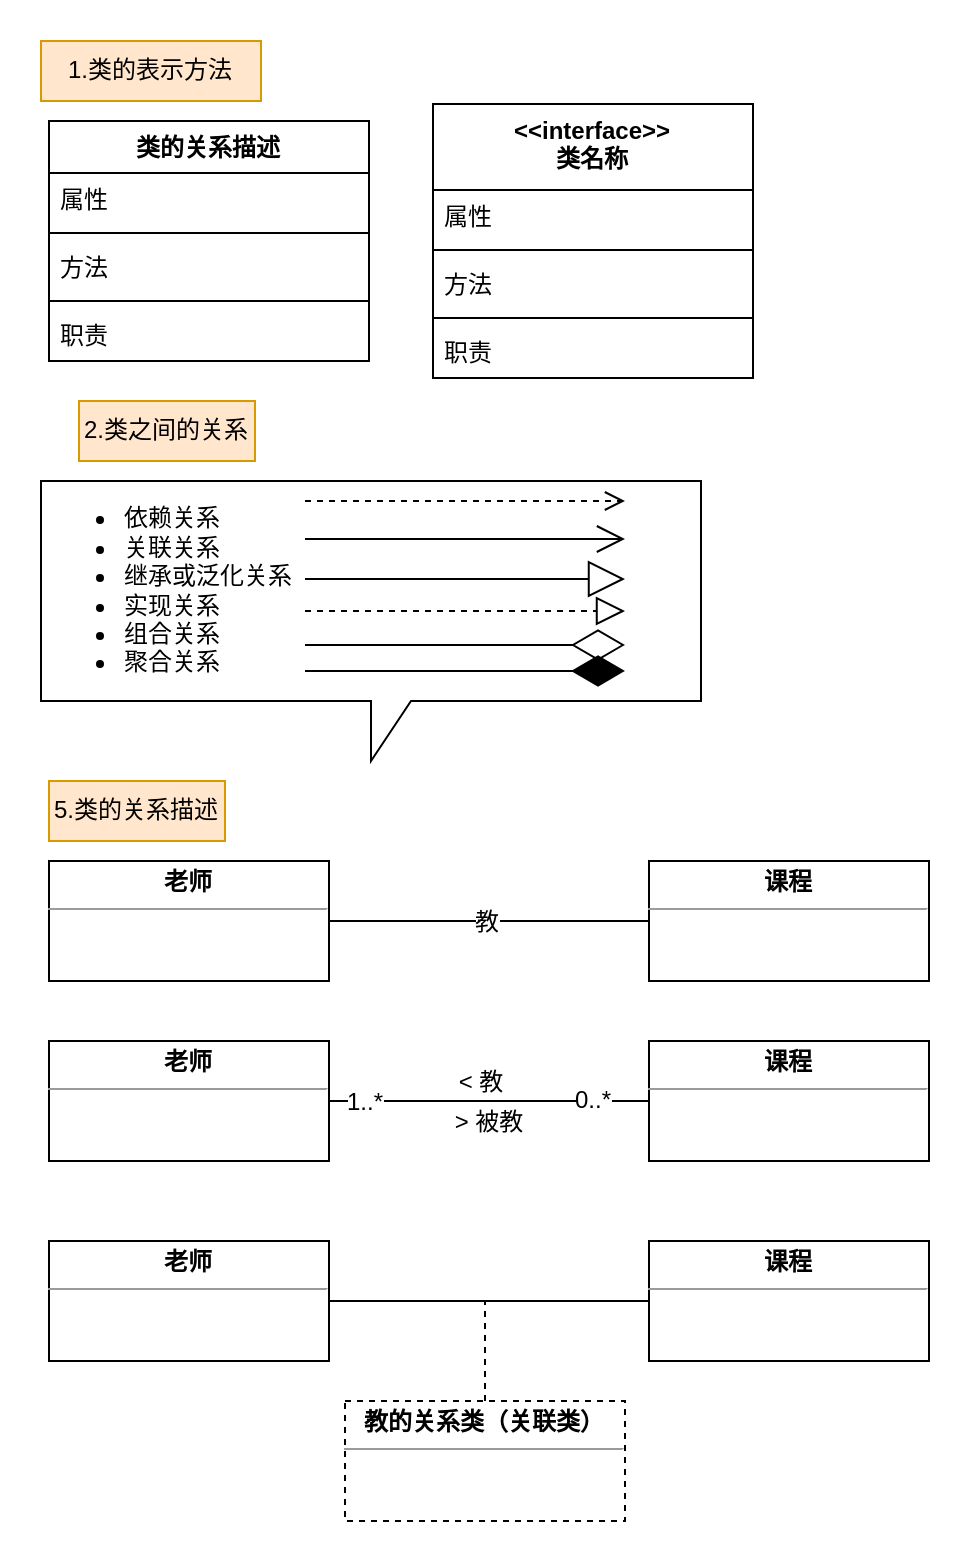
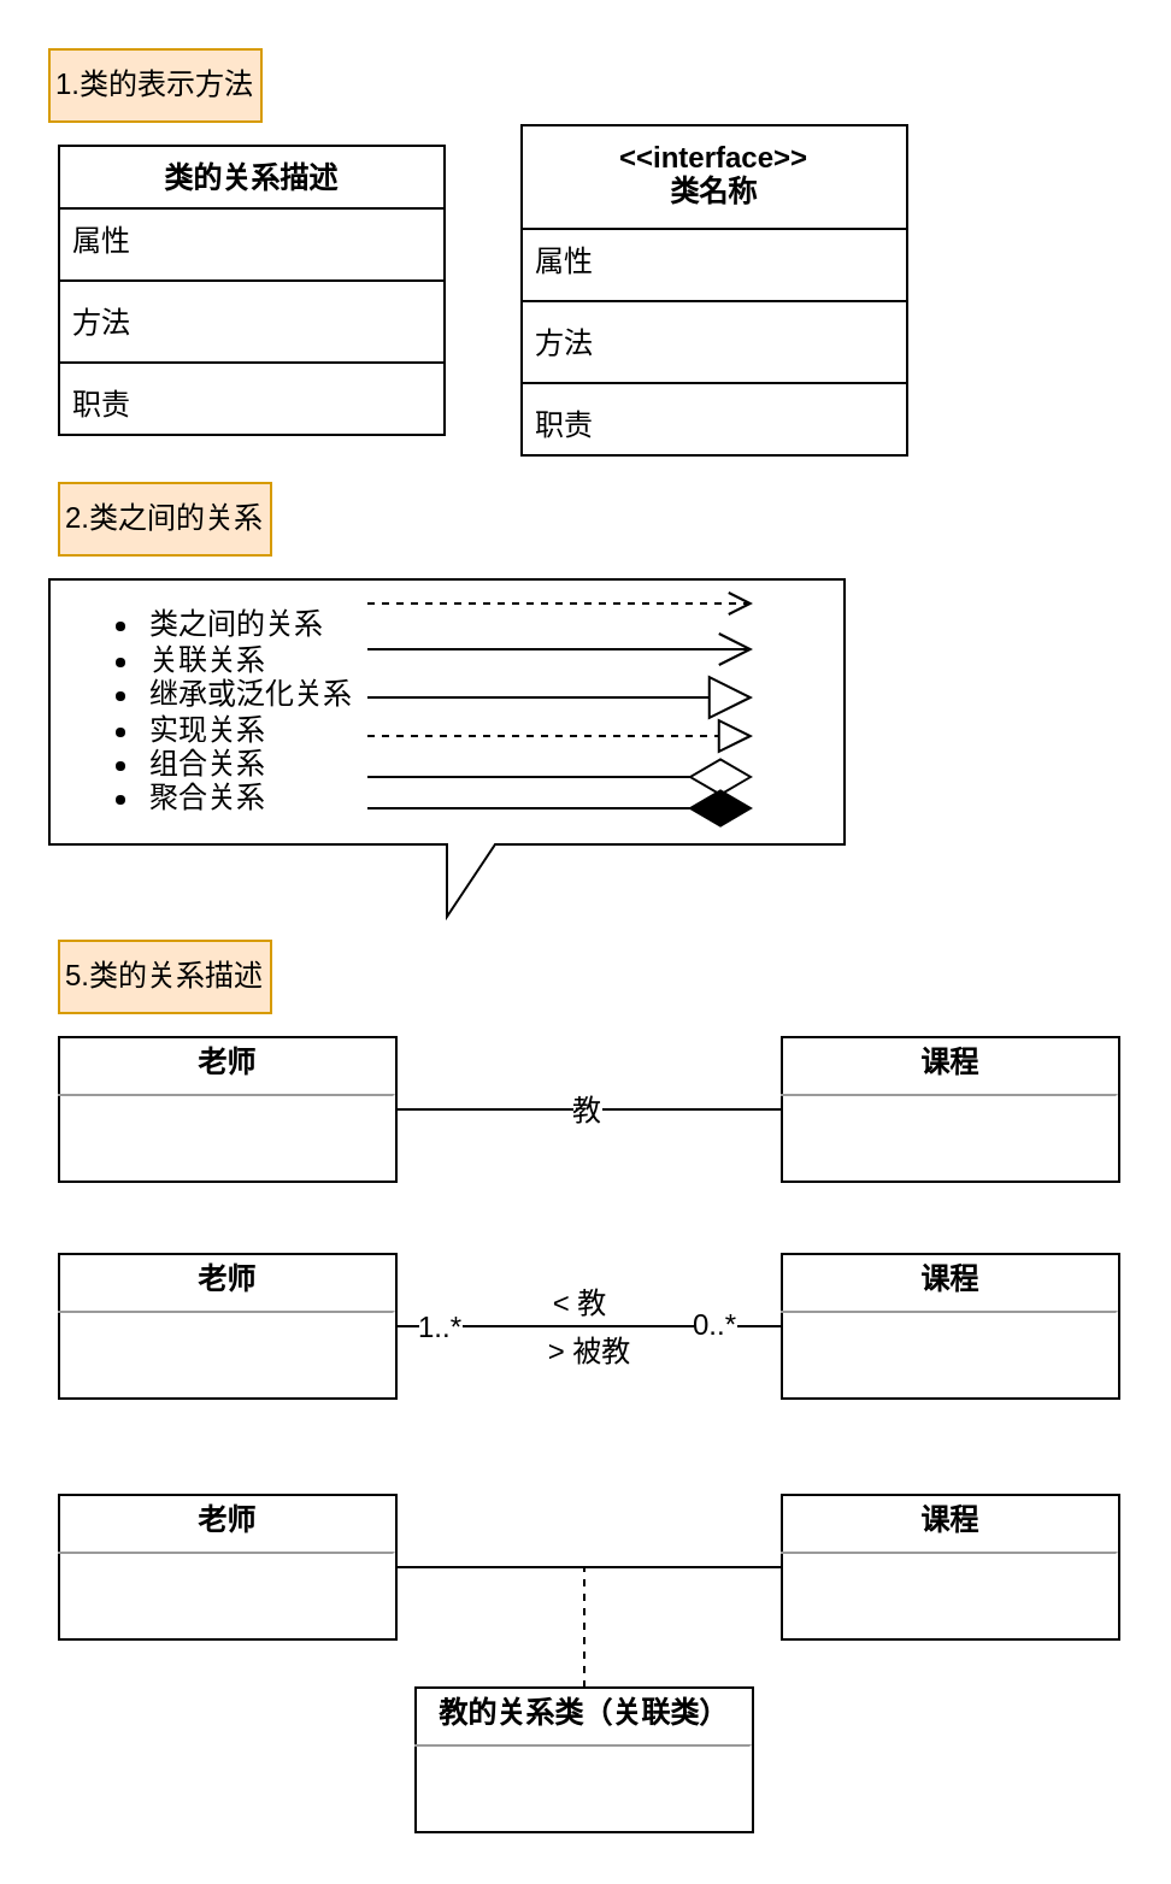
  <mxCell id="0" />
  <mxCell id="1" parent="0" />
- <mxCell id="2" value="&lt;ul&gt;&lt;li&gt;&lt;span&gt;依赖关系&lt;/span&gt;&lt;/li&gt;&lt;li&gt;关联关系&lt;/li&gt;&lt;li&gt;继承或泛化关系&lt;/li&gt;&lt;li&gt;实现关系&lt;/li&gt;&lt;li&gt;组合关系&lt;/li&gt;&lt;li&gt;聚合关系&lt;/li&gt;&lt;/ul&gt;" style="shape=callout;whiteSpace=wrap;html=1;perimeter=calloutPerimeter;align=left;" vertex="1" parent="1"><mxGeometry x="20" y="240" width="330" height="140" as="geometry" /></mxCell>
+ <mxCell id="2" value="&lt;ul&gt;&lt;li&gt;&lt;span&gt;类之间的关系&lt;/span&gt;&lt;/li&gt;&lt;li&gt;关联关系&lt;/li&gt;&lt;li&gt;继承或泛化关系&lt;/li&gt;&lt;li&gt;实现关系&lt;/li&gt;&lt;li&gt;组合关系&lt;/li&gt;&lt;li&gt;聚合关系&lt;/li&gt;&lt;/ul&gt;" style="shape=callout;whiteSpace=wrap;html=1;perimeter=calloutPerimeter;align=left;" vertex="1" parent="1"><mxGeometry x="20" y="240" width="330" height="140" as="geometry" /></mxCell>
  <mxCell id="3" value="" style="edgeStyle=orthogonalEdgeStyle;rounded=0;orthogonalLoop=1;jettySize=auto;html=1;endArrow=none;endFill=0;" edge="1" parent="1" source="5" target="6"><mxGeometry relative="1" as="geometry" /></mxCell>
  <mxCell id="4" value="教" style="text;html=1;align=center;verticalAlign=middle;resizable=0;points=[];labelBackgroundColor=#ffffff;" vertex="1" connectable="0" parent="3"><mxGeometry x="0.249" y="2" relative="1" as="geometry"><mxPoint x="-22" y="2" as="offset" /></mxGeometry></mxCell>
  <mxCell id="5" value="&lt;p style=&quot;margin: 0px ; margin-top: 4px ; text-align: center&quot;&gt;&lt;b&gt;老师&lt;/b&gt;&lt;/p&gt;&lt;hr size=&quot;1&quot;&gt;&lt;div style=&quot;height: 2px&quot;&gt;&lt;/div&gt;" style="verticalAlign=top;align=left;overflow=fill;fontSize=12;fontFamily=Helvetica;html=1;" vertex="1" parent="1"><mxGeometry x="24" y="430" width="140" height="60" as="geometry" /></mxCell>
  <mxCell id="6" value="&lt;p style=&quot;margin: 0px ; margin-top: 4px ; text-align: center&quot;&gt;&lt;b&gt;课程&lt;/b&gt;&lt;/p&gt;&lt;hr size=&quot;1&quot;&gt;&lt;div style=&quot;height: 2px&quot;&gt;&lt;/div&gt;" style="verticalAlign=top;align=left;overflow=fill;fontSize=12;fontFamily=Helvetica;html=1;" vertex="1" parent="1"><mxGeometry x="324" y="430" width="140" height="60" as="geometry" /></mxCell>
  <mxCell id="7" value="" style="edgeStyle=orthogonalEdgeStyle;rounded=0;orthogonalLoop=1;jettySize=auto;html=1;endArrow=none;endFill=0;" edge="1" source="24" target="25" parent="1"><mxGeometry relative="1" as="geometry" /></mxCell>
  <mxCell id="8" value="&amp;lt; 教" style="text;html=1;align=center;verticalAlign=middle;resizable=0;points=[];labelBackgroundColor=#ffffff;" vertex="1" connectable="0" parent="7"><mxGeometry x="0.249" y="2" relative="1" as="geometry"><mxPoint x="-24.76" y="-8" as="offset" /></mxGeometry></mxCell>
  <mxCell id="9" value="&amp;gt; 被教" style="text;html=1;align=center;verticalAlign=middle;resizable=0;points=[];labelBackgroundColor=#ffffff;" vertex="1" connectable="0" parent="7"><mxGeometry x="0.575" y="-1" relative="1" as="geometry"><mxPoint x="-46.19" y="9" as="offset" /></mxGeometry></mxCell>
  <mxCell id="10" value="1..*" style="text;html=1;align=center;verticalAlign=middle;resizable=0;points=[];labelBackgroundColor=#ffffff;" vertex="1" connectable="0" parent="7"><mxGeometry x="-0.79" relative="1" as="geometry"><mxPoint as="offset" /></mxGeometry></mxCell>
  <mxCell id="11" value="0..*" style="text;html=1;align=center;verticalAlign=middle;resizable=0;points=[];labelBackgroundColor=#ffffff;" vertex="1" connectable="0" parent="7"><mxGeometry x="0.642" y="1" relative="1" as="geometry"><mxPoint as="offset" /></mxGeometry></mxCell>
  <mxCell id="12" value="类的关系描述" style="swimlane;fontStyle=1;align=center;verticalAlign=top;childLayout=stackLayout;horizontal=1;startSize=26;horizontalStack=0;resizeParent=1;resizeParentMax=0;resizeLast=0;collapsible=1;marginBottom=0;" vertex="1" parent="1"><mxGeometry x="24" y="60" width="160" height="120" as="geometry"><mxRectangle x="348" y="560" width="70" height="26" as="alternateBounds" /></mxGeometry></mxCell>
  <mxCell id="13" value="属性" style="text;strokeColor=none;fillColor=none;align=left;verticalAlign=top;spacingLeft=4;spacingRight=4;overflow=hidden;rotatable=0;points=[[0,0.5],[1,0.5]];portConstraint=eastwest;" vertex="1" parent="12"><mxGeometry y="26" width="160" height="26" as="geometry" /></mxCell>
  <mxCell id="14" value="" style="line;strokeWidth=1;fillColor=none;align=left;verticalAlign=middle;spacingTop=-1;spacingLeft=3;spacingRight=3;rotatable=0;labelPosition=right;points=[];portConstraint=eastwest;" vertex="1" parent="12"><mxGeometry y="52" width="160" height="8" as="geometry" /></mxCell>
  <mxCell id="15" value="方法" style="text;strokeColor=none;fillColor=none;align=left;verticalAlign=top;spacingLeft=4;spacingRight=4;overflow=hidden;rotatable=0;points=[[0,0.5],[1,0.5]];portConstraint=eastwest;" vertex="1" parent="12"><mxGeometry y="60" width="160" height="26" as="geometry" /></mxCell>
  <mxCell id="16" value="" style="line;strokeWidth=1;fillColor=none;align=left;verticalAlign=middle;spacingTop=-1;spacingLeft=3;spacingRight=3;rotatable=0;labelPosition=right;points=[];portConstraint=eastwest;" vertex="1" parent="12"><mxGeometry y="86" width="160" height="8" as="geometry" /></mxCell>
  <mxCell id="17" value="职责" style="text;strokeColor=none;fillColor=none;align=left;verticalAlign=top;spacingLeft=4;spacingRight=4;overflow=hidden;rotatable=0;points=[[0,0.5],[1,0.5]];portConstraint=eastwest;" vertex="1" parent="12"><mxGeometry y="94" width="160" height="26" as="geometry" /></mxCell>
  <mxCell id="18" value="&lt;&lt;interface&gt;&gt;&#10;类名称" style="swimlane;fontStyle=1;align=center;verticalAlign=top;childLayout=stackLayout;horizontal=1;startSize=43;horizontalStack=0;resizeParent=1;resizeParentMax=0;resizeLast=0;collapsible=1;marginBottom=0;" vertex="1" parent="1"><mxGeometry x="216" y="51.5" width="160" height="137" as="geometry"><mxRectangle x="348" y="560" width="70" height="26" as="alternateBounds" /></mxGeometry></mxCell>
  <mxCell id="19" value="属性" style="text;strokeColor=none;fillColor=none;align=left;verticalAlign=top;spacingLeft=4;spacingRight=4;overflow=hidden;rotatable=0;points=[[0,0.5],[1,0.5]];portConstraint=eastwest;" vertex="1" parent="18"><mxGeometry y="43" width="160" height="26" as="geometry" /></mxCell>
  <mxCell id="20" value="" style="line;strokeWidth=1;fillColor=none;align=left;verticalAlign=middle;spacingTop=-1;spacingLeft=3;spacingRight=3;rotatable=0;labelPosition=right;points=[];portConstraint=eastwest;" vertex="1" parent="18"><mxGeometry y="69" width="160" height="8" as="geometry" /></mxCell>
  <mxCell id="21" value="方法" style="text;strokeColor=none;fillColor=none;align=left;verticalAlign=top;spacingLeft=4;spacingRight=4;overflow=hidden;rotatable=0;points=[[0,0.5],[1,0.5]];portConstraint=eastwest;" vertex="1" parent="18"><mxGeometry y="77" width="160" height="26" as="geometry" /></mxCell>
  <mxCell id="22" value="" style="line;strokeWidth=1;fillColor=none;align=left;verticalAlign=middle;spacingTop=-1;spacingLeft=3;spacingRight=3;rotatable=0;labelPosition=right;points=[];portConstraint=eastwest;" vertex="1" parent="18"><mxGeometry y="103" width="160" height="8" as="geometry" /></mxCell>
  <mxCell id="23" value="职责" style="text;strokeColor=none;fillColor=none;align=left;verticalAlign=top;spacingLeft=4;spacingRight=4;overflow=hidden;rotatable=0;points=[[0,0.5],[1,0.5]];portConstraint=eastwest;" vertex="1" parent="18"><mxGeometry y="111" width="160" height="26" as="geometry" /></mxCell>
  <mxCell id="24" value="&lt;p style=&quot;margin: 0px ; margin-top: 4px ; text-align: center&quot;&gt;&lt;b&gt;老师&lt;/b&gt;&lt;/p&gt;&lt;hr size=&quot;1&quot;&gt;&lt;div style=&quot;height: 2px&quot;&gt;&lt;/div&gt;" style="verticalAlign=top;align=left;overflow=fill;fontSize=12;fontFamily=Helvetica;html=1;" vertex="1" parent="1"><mxGeometry x="24" y="520" width="140" height="60" as="geometry" /></mxCell>
  <mxCell id="25" value="&lt;p style=&quot;margin: 0px ; margin-top: 4px ; text-align: center&quot;&gt;&lt;b&gt;课程&lt;/b&gt;&lt;/p&gt;&lt;hr size=&quot;1&quot;&gt;&lt;div style=&quot;height: 2px&quot;&gt;&lt;/div&gt;" style="verticalAlign=top;align=left;overflow=fill;fontSize=12;fontFamily=Helvetica;html=1;" vertex="1" parent="1"><mxGeometry x="324" y="520" width="140" height="60" as="geometry" /></mxCell>
  <mxCell id="26" value="" style="edgeStyle=orthogonalEdgeStyle;rounded=0;orthogonalLoop=1;jettySize=auto;html=1;endArrow=none;endFill=0;" edge="1" source="27" target="28" parent="1"><mxGeometry relative="1" as="geometry" /></mxCell>
  <mxCell id="27" value="&lt;p style=&quot;margin: 0px ; margin-top: 4px ; text-align: center&quot;&gt;&lt;b&gt;老师&lt;/b&gt;&lt;/p&gt;&lt;hr size=&quot;1&quot;&gt;&lt;div style=&quot;height: 2px&quot;&gt;&lt;/div&gt;" style="verticalAlign=top;align=left;overflow=fill;fontSize=12;fontFamily=Helvetica;html=1;" vertex="1" parent="1"><mxGeometry x="24" y="620" width="140" height="60" as="geometry" /></mxCell>
  <mxCell id="28" value="&lt;p style=&quot;margin: 0px ; margin-top: 4px ; text-align: center&quot;&gt;&lt;b&gt;课程&lt;/b&gt;&lt;/p&gt;&lt;hr size=&quot;1&quot;&gt;&lt;div style=&quot;height: 2px&quot;&gt;&lt;/div&gt;" style="verticalAlign=top;align=left;overflow=fill;fontSize=12;fontFamily=Helvetica;html=1;" vertex="1" parent="1"><mxGeometry x="324" y="620" width="140" height="60" as="geometry" /></mxCell>
  <mxCell id="29" value="" style="endArrow=none;dashed=1;html=1;exitX=0.5;exitY=0;exitDx=0;exitDy=0;" edge="1" parent="1" source="30"><mxGeometry width="50" height="50" relative="1" as="geometry"><mxPoint x="242" y="720" as="sourcePoint" /><mxPoint x="242" y="650" as="targetPoint" /></mxGeometry></mxCell>
- <mxCell id="30" value="&lt;p style=&quot;margin: 0px ; margin-top: 4px ; text-align: center&quot;&gt;&lt;b&gt;教的关系类（关联类）&lt;/b&gt;&lt;/p&gt;&lt;hr size=&quot;1&quot;&gt;&lt;div style=&quot;height: 2px&quot;&gt;&lt;/div&gt;" style="verticalAlign=top;align=left;overflow=fill;fontSize=12;fontFamily=Helvetica;html=1;dashed=1;" vertex="1" parent="1"><mxGeometry x="172" y="700" width="140" height="60" as="geometry" /></mxCell>
- <mxCell id="31" value="1.类的表示方法" style="text;html=1;strokeColor=#d79b00;fillColor=#ffe6cc;align=center;verticalAlign=middle;whiteSpace=wrap;rounded=0;" vertex="1" parent="1"><mxGeometry x="20" y="20" width="110" height="30" as="geometry" /></mxCell>
+ <mxCell id="30" value="&lt;p style=&quot;margin: 0px ; margin-top: 4px ; text-align: center&quot;&gt;&lt;b&gt;教的关系类（关联类）&lt;/b&gt;&lt;/p&gt;&lt;hr size=&quot;1&quot;&gt;&lt;div style=&quot;height: 2px&quot;&gt;&lt;/div&gt;" style="verticalAlign=top;align=left;overflow=fill;fontSize=12;fontFamily=Helvetica;html=1;" vertex="1" parent="1"><mxGeometry x="172" y="700" width="140" height="60" as="geometry" /></mxCell>
+ <mxCell id="31" value="1.类的表示方法" style="text;html=1;strokeColor=#d79b00;fillColor=#ffe6cc;align=center;verticalAlign=middle;whiteSpace=wrap;rounded=0;" vertex="1" parent="1"><mxGeometry x="20" y="20" width="88" height="30" as="geometry" /></mxCell>
  <mxCell id="32" value="5.类的关系描述" style="text;html=1;strokeColor=#d79b00;fillColor=#ffe6cc;align=center;verticalAlign=middle;whiteSpace=wrap;rounded=0;" vertex="1" parent="1"><mxGeometry x="24" y="390" width="88" height="30" as="geometry" /></mxCell>
- <mxCell id="33" value="&lt;span style=&quot;text-align: left&quot;&gt;2.类之间的关系&lt;/span&gt;" style="text;html=1;strokeColor=#d79b00;fillColor=#ffe6cc;align=center;verticalAlign=middle;whiteSpace=wrap;rounded=0;" vertex="1" parent="1"><mxGeometry x="39" y="200" width="88" height="30" as="geometry" /></mxCell>
+ <mxCell id="33" value="&lt;span style=&quot;text-align: left&quot;&gt;2.类之间的关系&lt;/span&gt;" style="text;html=1;strokeColor=#d79b00;fillColor=#ffe6cc;align=center;verticalAlign=middle;whiteSpace=wrap;rounded=0;" vertex="1" parent="1"><mxGeometry x="24" y="200" width="88" height="30" as="geometry" /></mxCell>
  <mxCell id="34" value="" style="html=1;verticalAlign=bottom;endArrow=open;dashed=1;endSize=8;" edge="1" parent="1"><mxGeometry relative="1" as="geometry"><mxPoint x="152" y="250" as="sourcePoint" /><mxPoint x="312" y="250" as="targetPoint" /></mxGeometry></mxCell>
  <mxCell id="35" value="" style="endArrow=open;endFill=1;endSize=12;html=1;" edge="1" parent="1"><mxGeometry width="160" relative="1" as="geometry"><mxPoint x="152" y="269" as="sourcePoint" /><mxPoint x="312" y="269" as="targetPoint" /><Array as="points"><mxPoint x="231" y="269" /></Array></mxGeometry></mxCell>
  <mxCell id="36" value="" style="endArrow=block;endSize=16;endFill=0;html=1;" edge="1" parent="1"><mxGeometry width="160" relative="1" as="geometry"><mxPoint x="152" y="289" as="sourcePoint" /><mxPoint x="312" y="289" as="targetPoint" /></mxGeometry></mxCell>
  <mxCell id="37" value="" style="endArrow=block;dashed=1;endFill=0;endSize=12;html=1;" edge="1" parent="1"><mxGeometry width="160" relative="1" as="geometry"><mxPoint x="152" y="305" as="sourcePoint" /><mxPoint x="312" y="305" as="targetPoint" /></mxGeometry></mxCell>
  <mxCell id="38" value="" style="endArrow=diamondThin;endFill=0;endSize=24;html=1;" edge="1" parent="1"><mxGeometry width="160" relative="1" as="geometry"><mxPoint x="152" y="322" as="sourcePoint" /><mxPoint x="312" y="322" as="targetPoint" /></mxGeometry></mxCell>
  <mxCell id="39" value="" style="endArrow=diamondThin;endFill=1;endSize=24;html=1;" edge="1" parent="1"><mxGeometry width="160" relative="1" as="geometry"><mxPoint x="152" y="335" as="sourcePoint" /><mxPoint x="312" y="335" as="targetPoint" /></mxGeometry></mxCell>
